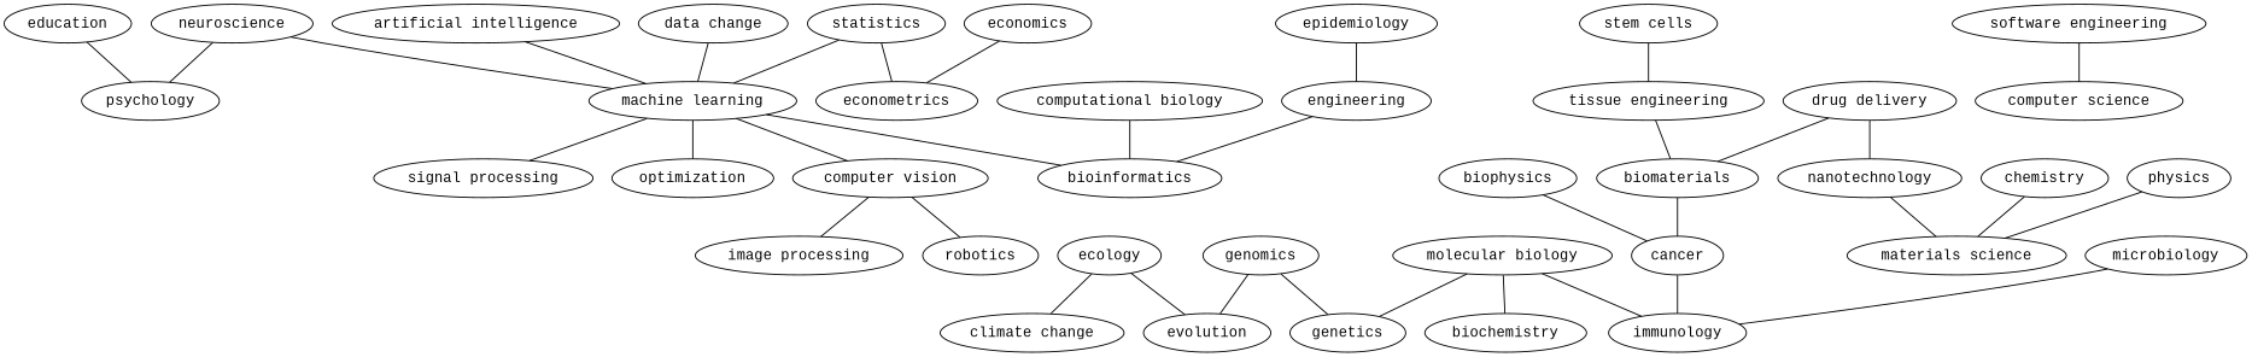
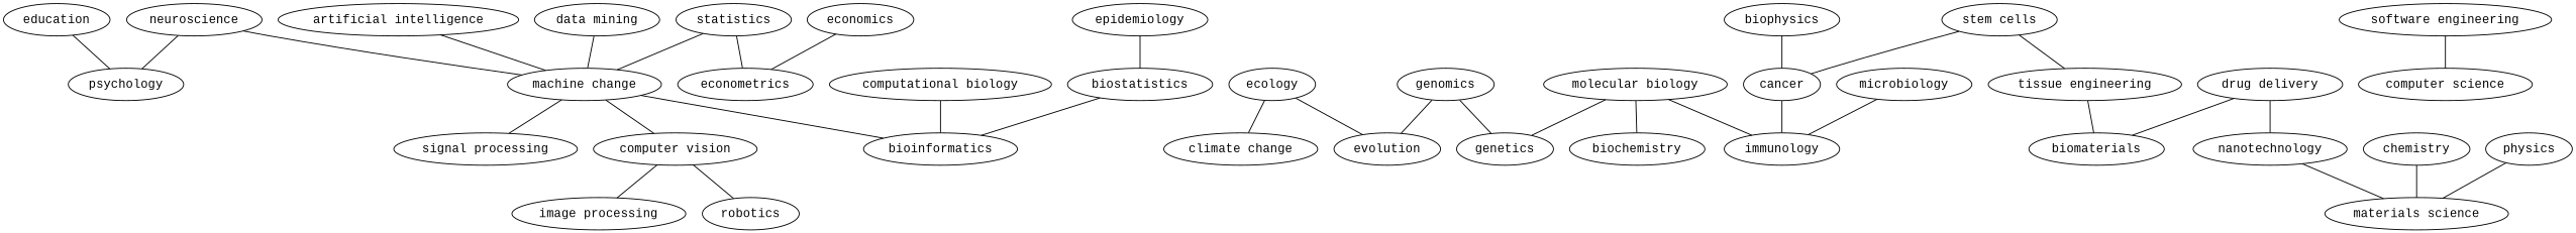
  strict graph {
    fontname="Liberation Mono"
    node [fontname="Liberation Mono" level=2 weight=0]
    edge [fontname="Liberation Mono" level=2]
    n1 [label=education]
    n2 [label=psychology]
    n3 [label=neuroscience level=1]
-   n4 [label="machine learning" level=1]
+   n4 [label="machine change" level=1]
    n5 [label=bioinformatics]
    n6 [label="computer vision"]
    n7 [label="signal processing"]
-   n8 [label=optimization]
    n9 [label="image processing"]
    n10 [label=robotics]
    n11 [label=genomics]
    n12 [label=evolution]
    n13 [label=genetics]
    n14 [label="software engineering"]
    n15 [label="computer science"]
    n16 [label=chemistry]
    n17 [label="materials science"]
    n18 [label=statistics]
    n19 [label=econometrics]
    n20 [label=economics]
    n21 [label=epidemiology]
-   n22 [label=engineering]
+   n22 [label=biostatistics]
    n23 [label=biophysics]
    n24 [label=cancer]
    n25 [label=biochemistry]
    n26 [label="artificial intelligence" level=1]
-   n27 [label="data change"]
+   n27 [label="data mining"]
    n28 [label="stem cells"]
    n29 [label="tissue engineering"]
    n30 [label=biomaterials]
    n31 [label=immunology]
    n32 [label="molecular biology"]
    n33 [label=microbiology]
    n34 [label="computational biology"]
    n35 [label=physics]
    n36 [label=ecology]
    n37 [label="climate change"]
    n38 [label="drug delivery"]
    n39 [label=nanotechnology]
    n1 -- n2
    n3 -- n2
    n3 -- n4 [level=1]
    n4 -- n5
    n4 -- n6
    n4 -- n7
-   n4 -- n8
    n6 -- n9
    n6 -- n10
    n11 -- n12
    n11 -- n13
    n14 -- n15
    n16 -- n17
    n18 -- n4
    n18 -- n19
    n20 -- n19
    n21 -- n22
    n22 -- n5
    n23 -- n24
    n24 -- n31
    n26 -- n4 [level=1]
    n27 -- n4
-   n30 -- n24
+   n28 -- n24
    n28 -- n29
    n29 -- n30
    n32 -- n13
    n32 -- n25
    n32 -- n31
    n33 -- n31
    n34 -- n5
    n35 -- n17
    n36 -- n12
    n36 -- n37
    n38 -- n30
    n38 -- n39
    n39 -- n17
  }
